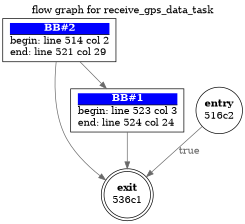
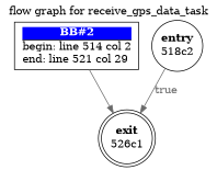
  digraph {
    label="flow graph for receive_gps_data_task"
    labelloc=t
    node [shape=box]
    edge [color=dimgray fontcolor=dimgray]
-   n1 [label=<<TABLE border="0" cellborder="0" cellpadding="0"><TR><TD border="0" bgcolor="#ffffff" sides="b"><FONT color="#000000"><B>exit</B></FONT></TD></TR><TR><TD>536c1</TD></TR></TABLE>> margin=0 shape=doublecircle]
-   n2 [label=<<TABLE border="0" cellborder="0" cellpadding="0"><TR><TD border="1" bgcolor="#0000ff" sides="b"><FONT color="#ffffff"><B>BB#1</B></FONT></TD></TR><TR><TD align="left">begin: line 523 col 3</TD></TR><TR><TD align="left">end: line 524 col 24</TD></TR></TABLE>>]
+   n1 [label=<<TABLE border="0" cellborder="0" cellpadding="0"><TR><TD border="0" bgcolor="#ffffff" sides="b"><FONT color="#000000"><B>exit</B></FONT></TD></TR><TR><TD>526c1</TD></TR></TABLE>> margin=0 shape=doublecircle]
    n3 [label=<<TABLE border="0" cellborder="0" cellpadding="0"><TR><TD border="1" bgcolor="#0000ff" sides="b"><FONT color="#ffffff"><B>BB#2</B></FONT></TD></TR><TR><TD align="left">begin: line 514 col 2</TD></TR><TR><TD align="left">end: line 521 col 29</TD></TR></TABLE>>]
-   n4 [label=<<TABLE border="0" cellborder="0" cellpadding="0"><TR><TD border="0" bgcolor="#ffffff" sides="b"><FONT color="#000000"><B>entry</B></FONT></TD></TR><TR><TD>516c2</TD></TR></TABLE>> margin=0 shape=circle]
-   n2 -> n1
+   n4 [label=<<TABLE border="0" cellborder="0" cellpadding="0"><TR><TD border="0" bgcolor="#ffffff" sides="b"><FONT color="#000000"><B>entry</B></FONT></TD></TR><TR><TD>518c2</TD></TR></TABLE>> margin=0 shape=circle]
    n3 -> n1
-   n3 -> n2
    n4 -> n1 [label=true]
  }
